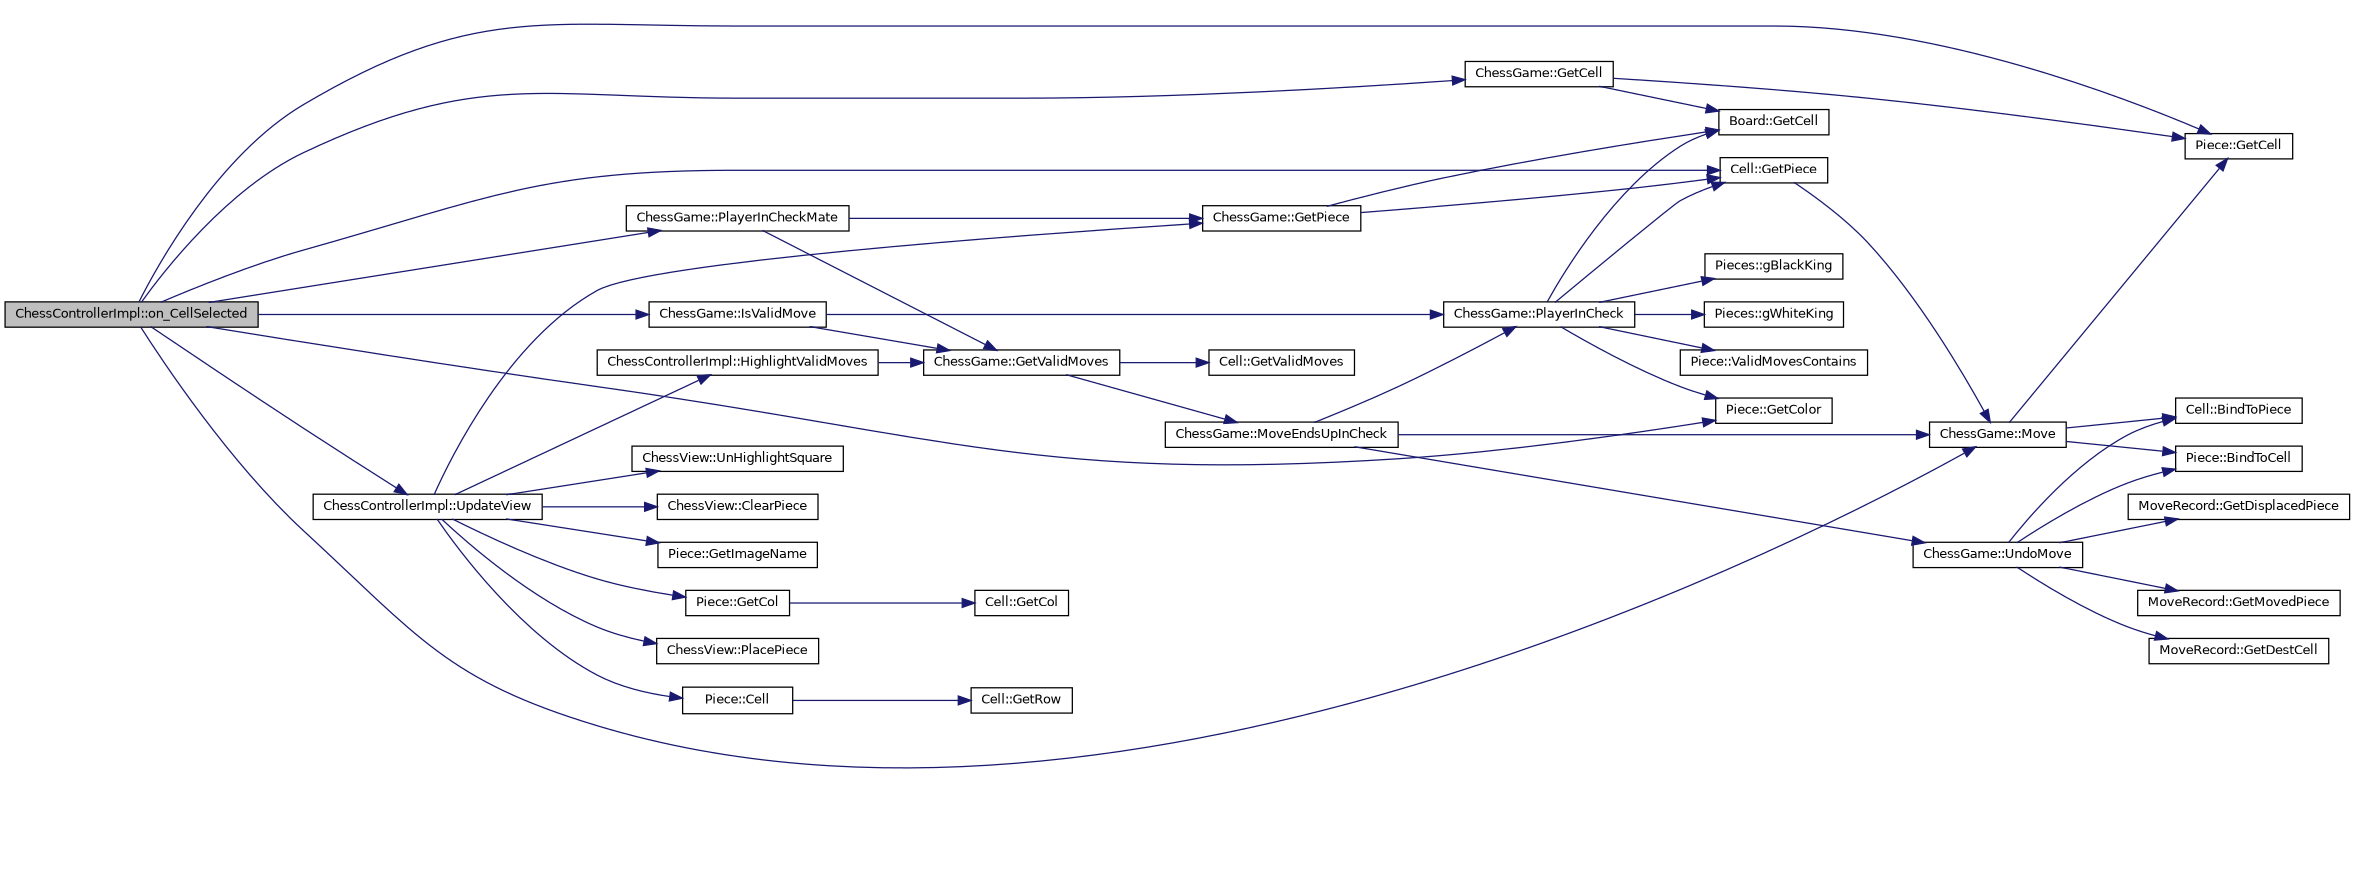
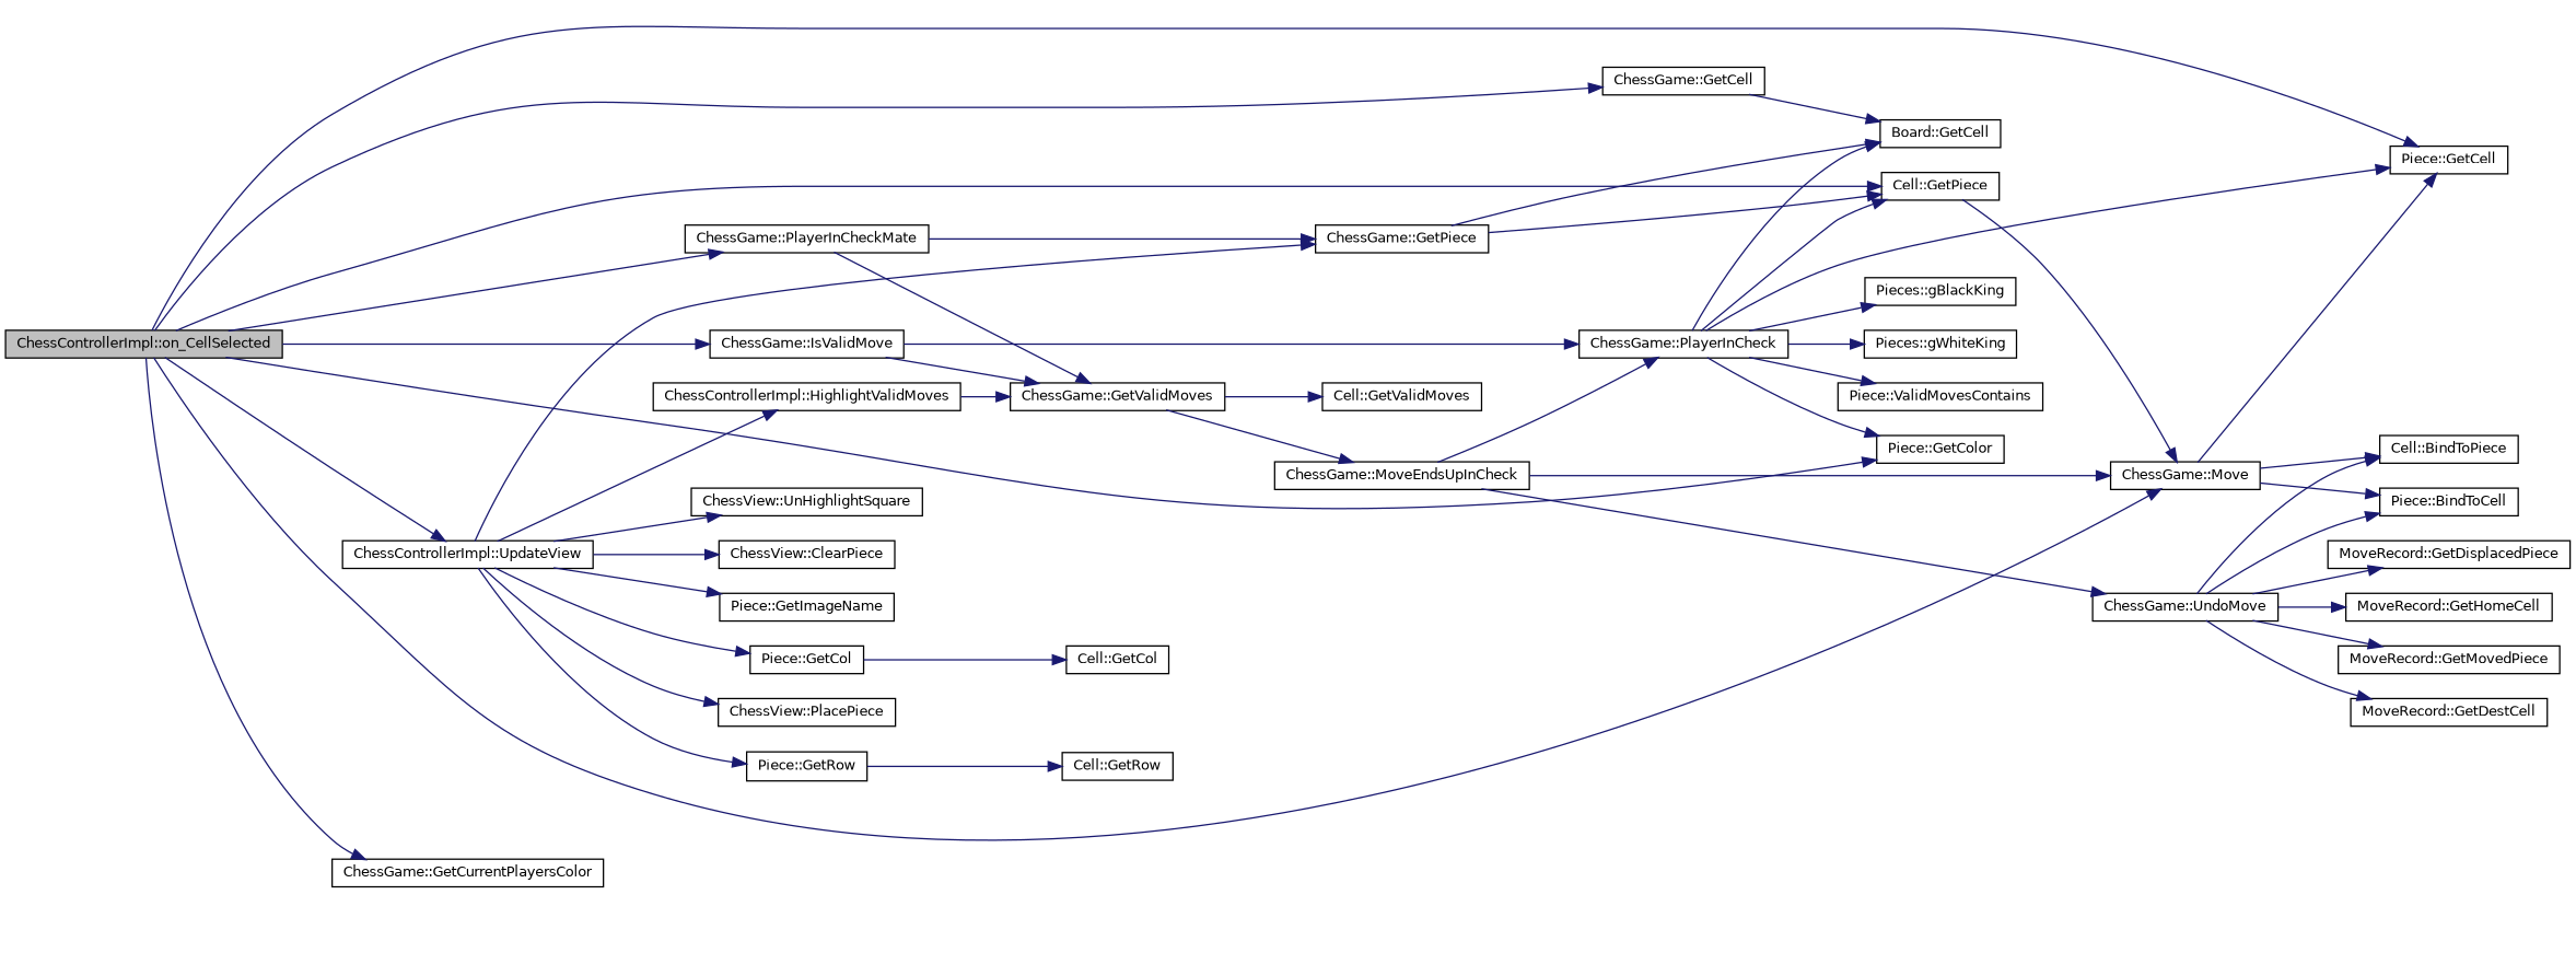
  digraph {
    rankdir=LR
    node [color=black fontname=Helvetica fontsize=10 shape=record]
    edge [color=midnightblue fontname=Helvetica fontsize=10 labelfontname=Helvetica labelfontsize=10 style=solid]
    n1 [fillcolor=grey75 fontcolor=black height=0.2 label="ChessControllerImpl::on_CellSelected" style=filled width=0.4]
    n2 [height=0.2 label="Piece::GetCell" width=0.4]
    n3 [height=0.2 label="ChessGame::GetCell" width=0.4]
    n4 [height=0.2 label="Piece::GetColor" width=0.4]
+   n5 [height=0.2 label="ChessGame::GetCurrentPlayersColor" width=0.4]
    n6 [height=0.2 label="Cell::GetPiece" width=0.4]
    n7 [height=0.2 label="ChessGame::IsValidMove" width=0.4]
    n8 [height=0.2 label="ChessGame::Move" width=0.4]
    n9 [height=0.2 label="ChessGame::PlayerInCheckMate" width=0.4]
    n10 [height=0.2 label="ChessControllerImpl::UpdateView" width=0.4]
    n11 [height=0.2 label="Board::GetCell" width=0.4]
    n12 [height=0.2 label="ChessGame::PlayerInCheck" width=0.4]
    n13 [height=0.2 label="ChessGame::GetValidMoves" width=0.4]
    n14 [height=0.2 label="Piece::BindToCell" width=0.4]
    n15 [height=0.2 label="Cell::BindToPiece" width=0.4]
    n16 [height=0.2 label="Pieces::gBlackKing" width=0.4]
    n17 [height=0.2 label="Pieces::gWhiteKing" width=0.4]
    n18 [height=0.2 label="Piece::ValidMovesContains" width=0.4]
    n19 [height=0.2 label="ChessGame::GetPiece" width=0.4]
    n20 [height=0.2 label="ChessView::ClearPiece" width=0.4]
    n21 [height=0.2 label="Piece::GetCol" width=0.4]
    n22 [height=0.2 label="Piece::GetImageName" width=0.4]
-   n23 [height=0.2 label="Piece::Cell" width=0.4]
+   n23 [height=0.2 label="Piece::GetRow" width=0.4]
    n24 [height=0.2 label="ChessControllerImpl::HighlightValidMoves" width=0.4]
    n25 [height=0.2 label="ChessView::PlacePiece" width=0.4]
    n26 [height=0.2 label="ChessView::UnHighlightSquare" width=0.4]
    n27 [height=0.2 label="Cell::GetValidMoves" width=0.4]
    n28 [height=0.2 label="ChessGame::MoveEndsUpInCheck" width=0.4]
    n29 [height=0.2 label="ChessGame::UndoMove" width=0.4]
    n30 [height=0.2 label="MoveRecord::GetDestCell" width=0.4]
    n31 [height=0.2 label="MoveRecord::GetDisplacedPiece" width=0.4]
+   n32 [height=0.2 label="MoveRecord::GetHomeCell" width=0.4]
    n33 [height=0.2 label="MoveRecord::GetMovedPiece" width=0.4]
    n34 [height=0.2 label="Cell::GetCol" width=0.4]
    n35 [height=0.2 label="Cell::GetRow" width=0.4]
    n1 -> n2
    n1 -> n3
    n1 -> n4
+   n1 -> n5
    n1 -> n6
    n1 -> n7
    n1 -> n8
    n1 -> n9
    n1 -> n10
    n3 -> n11
    n6 -> n8
    n7 -> n12
    n7 -> n13
    n8 -> n2
    n8 -> n14
    n8 -> n15
    n9 -> n13
    n9 -> n19
    n10 -> n19
    n10 -> n20
    n10 -> n21
    n10 -> n22
    n10 -> n23
    n10 -> n24
    n10 -> n25
    n10 -> n26
-   n3 -> n2
+   n12 -> n2
    n12 -> n4
    n12 -> n6
    n12 -> n11
    n12 -> n16
    n12 -> n17
    n12 -> n18
    n13 -> n27
    n13 -> n28
    n19 -> n6
    n19 -> n11
    n21 -> n34
    n23 -> n35
    n24 -> n13
    n28 -> n8
    n28 -> n12
    n28 -> n29
    n29 -> n14
    n29 -> n15
    n29 -> n30
    n29 -> n31
+   n29 -> n32
    n29 -> n33
  }
